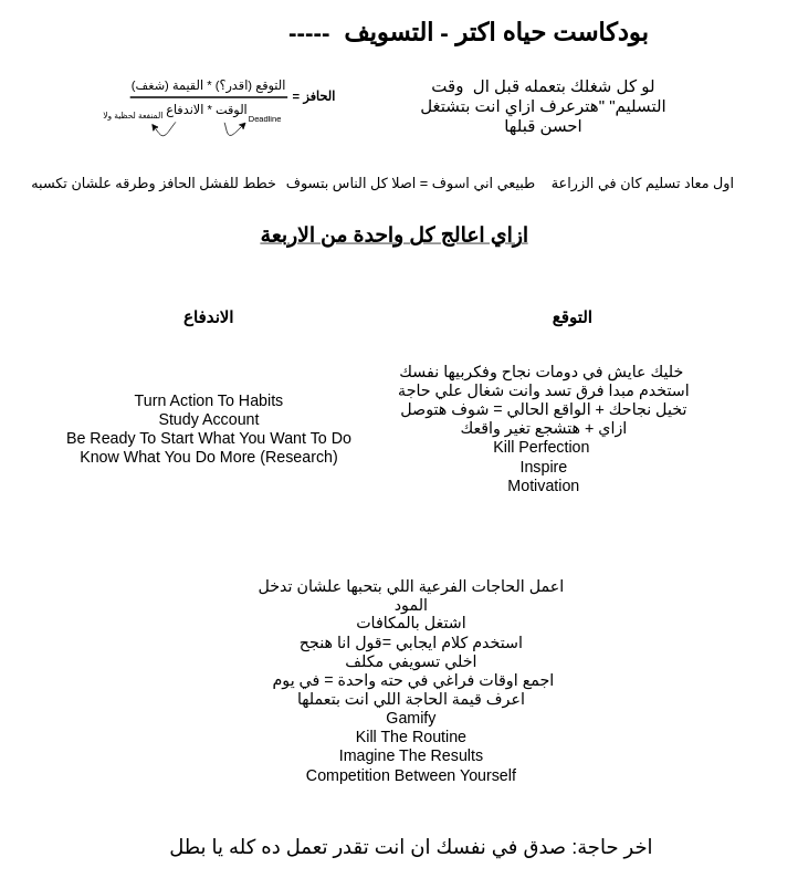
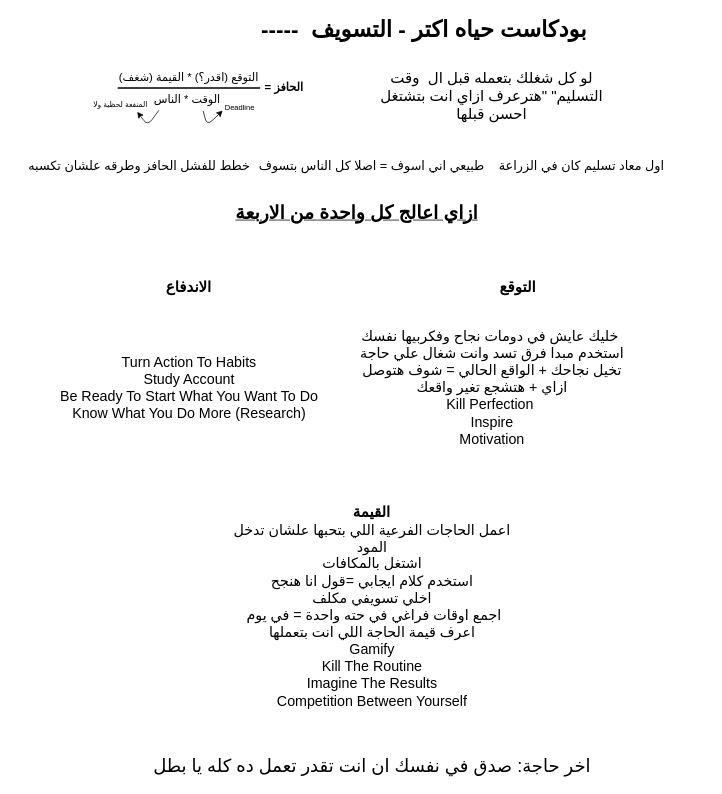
  <mxCell id="0" />
  <mxCell id="1" parent="0" />
  <mxCell id="2" value="&lt;font style=&quot;font-size: 20px&quot;&gt;الاندفاع&lt;/font&gt;" style="text;html=1;strokeColor=none;fillColor=none;align=center;verticalAlign=middle;whiteSpace=wrap;rounded=0;fontSize=20;fontStyle=1" parent="1" vertex="1"><mxGeometry x="221.25" y="367" width="60" height="30" as="geometry" /></mxCell>
  <mxCell id="3" value="&lt;span style=&quot;font-size: 19px&quot;&gt;Turn Action To Habits&lt;/span&gt;&lt;br&gt;&lt;span style=&quot;font-size: 19px&quot;&gt;Study Account&lt;/span&gt;&lt;br&gt;&lt;span style=&quot;font-size: 19px&quot;&gt;Be Ready To Start What You Want To Do&lt;/span&gt;&lt;br&gt;&lt;span style=&quot;font-size: 19px&quot;&gt;Know What You Do More (Research)&lt;/span&gt;" style="text;html=1;strokeColor=none;fillColor=none;align=center;verticalAlign=middle;whiteSpace=wrap;rounded=0;fontSize=9;" parent="1" vertex="1"><mxGeometry x="60" y="437" width="382.5" height="160" as="geometry" /></mxCell>
  <mxCell id="4" value="&lt;span style=&quot;font-size: 20px;&quot;&gt;لو كل شغلك بتعمله قبل ال&amp;nbsp; وقت التسليم&quot; &quot;هترعرف ازاي انت بتشتغل احسن قبلها&lt;/span&gt;" style="text;html=1;strokeColor=none;fillColor=none;align=center;verticalAlign=middle;whiteSpace=wrap;rounded=0;fontSize=20;" parent="1" vertex="1"><mxGeometry x="490" y="112" width="330" height="30" as="geometry" /></mxCell>
  <mxCell id="5" value="" style="group" parent="1" vertex="1" connectable="0"><mxGeometry x="110" y="87" width="296" height="80" as="geometry" /></mxCell>
  <mxCell id="6" value="" style="endArrow=none;html=1;strokeWidth=2;rounded=1;strokeColor=default;entryX=0;entryY=0.567;entryDx=0;entryDy=0;entryPerimeter=0;" parent="5" target="7" edge="1"><mxGeometry width="50" height="50" relative="1" as="geometry"><mxPoint x="46" y="30" as="sourcePoint" /><mxPoint x="226" y="30" as="targetPoint" /></mxGeometry></mxCell>
  <mxCell id="7" value="&lt;font style=&quot;font-size: 15px&quot;&gt;&lt;b&gt;&amp;nbsp;= الحافز&lt;/b&gt;&lt;/font&gt;" style="text;html=1;strokeColor=none;fillColor=none;align=center;verticalAlign=middle;whiteSpace=wrap;rounded=0;strokeWidth=1;" parent="5" vertex="1"><mxGeometry x="236" y="13" width="60" height="30" as="geometry" /></mxCell>
  <mxCell id="8" value="(التوقع (اقدر؟) * القيمة (شغف" style="text;html=1;strokeColor=none;fillColor=none;align=center;verticalAlign=middle;whiteSpace=wrap;rounded=0;fontSize=15;" parent="5" vertex="1"><mxGeometry x="46" width="190" height="30" as="geometry" /></mxCell>
  <mxCell id="9" style="edgeStyle=none;rounded=1;orthogonalLoop=1;jettySize=auto;html=1;fontSize=19;strokeColor=default;strokeWidth=1;exitX=0.289;exitY=0.989;exitDx=0;exitDy=0;exitPerimeter=0;entryX=0.137;entryY=1.056;entryDx=0;entryDy=0;entryPerimeter=0;" parent="5" source="10" target="10" edge="1"><mxGeometry relative="1" as="geometry"><mxPoint x="66" y="70" as="targetPoint" /><Array as="points"><mxPoint x="86" y="80" /></Array></mxGeometry></mxCell>
- <mxCell id="10" value="الوقت * الاندفاع&amp;nbsp;" style="text;html=1;strokeColor=none;fillColor=none;align=center;verticalAlign=middle;whiteSpace=wrap;rounded=0;fontSize=15;" parent="5" vertex="1"><mxGeometry x="46" y="30" width="190" height="30" as="geometry" /></mxCell>
+ <mxCell id="10" value="الوقت * الناس&amp;nbsp;" style="text;html=1;strokeColor=none;fillColor=none;align=center;verticalAlign=middle;whiteSpace=wrap;rounded=0;fontSize=15;" parent="5" vertex="1"><mxGeometry x="46" y="30" width="190" height="30" as="geometry" /></mxCell>
  <mxCell id="11" style="edgeStyle=none;rounded=1;orthogonalLoop=1;jettySize=auto;html=1;fontSize=19;strokeColor=default;strokeWidth=1;exitX=0.6;exitY=1.011;exitDx=0;exitDy=0;exitPerimeter=0;" parent="5" source="10" edge="1"><mxGeometry relative="1" as="geometry"><mxPoint x="186" y="60" as="targetPoint" /><mxPoint x="164.88" y="60" as="sourcePoint" /><Array as="points"><mxPoint x="165" y="80" /></Array></mxGeometry></mxCell>
  <mxCell id="12" value="&lt;font style=&quot;font-size: 10px;&quot;&gt;Deadline&lt;/font&gt;" style="text;html=1;strokeColor=none;fillColor=none;align=center;verticalAlign=middle;whiteSpace=wrap;rounded=0;fontSize=10;" parent="5" vertex="1"><mxGeometry x="179" y="41" width="60" height="30" as="geometry" /></mxCell>
  <mxCell id="13" value="&lt;font size=&quot;1&quot;&gt;المنفعة لحظية ولا&lt;/font&gt;" style="text;html=1;strokeColor=none;fillColor=none;align=center;verticalAlign=middle;whiteSpace=wrap;rounded=0;fontSize=19;" parent="5" vertex="1"><mxGeometry y="35" width="100" height="30" as="geometry" /></mxCell>
  <mxCell id="14" value="&lt;span style=&quot;font-size: 17px;&quot;&gt;اول معاد تسليم كان في الزراعة&lt;/span&gt;" style="text;html=1;strokeColor=none;fillColor=none;align=center;verticalAlign=middle;whiteSpace=wrap;rounded=0;fontSize=17;" parent="1" vertex="1"><mxGeometry x="610" y="207" width="330" height="30" as="geometry" /></mxCell>
  <mxCell id="15" value="&lt;span style=&quot;font-size: 17px&quot;&gt;طبيعي اني اسوف = اصلا كل الناس بتسوف&lt;/span&gt;" style="text;html=1;strokeColor=none;fillColor=none;align=center;verticalAlign=middle;whiteSpace=wrap;rounded=0;fontSize=17;" parent="1" vertex="1"><mxGeometry x="330" y="207" width="330" height="30" as="geometry" /></mxCell>
  <mxCell id="16" value="&lt;span style=&quot;font-size: 17px&quot;&gt;خطط للفشل الحافز وطرقه علشان تكسبه&lt;/span&gt;" style="text;html=1;strokeColor=none;fillColor=none;align=center;verticalAlign=middle;whiteSpace=wrap;rounded=0;fontSize=17;" parent="1" vertex="1"><mxGeometry x="20" y="207" width="330" height="30" as="geometry" /></mxCell>
  <mxCell id="17" value="&lt;font style=&quot;font-size: 25px&quot;&gt;ازاي اعالج كل واحدة من الاربعة&lt;/font&gt;" style="text;html=1;strokeColor=none;fillColor=none;align=center;verticalAlign=middle;whiteSpace=wrap;rounded=0;fontSize=17;fontStyle=5" parent="1" vertex="1"><mxGeometry x="310" y="267" width="330" height="30" as="geometry" /></mxCell>
  <mxCell id="18" value="&lt;span style=&quot;font-size: 30px ; font-weight: 700 ; text-align: left&quot;&gt;&amp;nbsp;-----&amp;nbsp; بودكاست حياه اكتر - التسويف&lt;/span&gt;" style="text;html=1;align=center;verticalAlign=middle;resizable=0;points=[];autosize=1;strokeColor=none;fillColor=none;fontSize=25;" parent="1" vertex="1"><mxGeometry x="370" y="20" width="380" height="35" as="geometry" /></mxCell>
  <mxCell id="19" value="&lt;span style=&quot;font-size: 19px&quot;&gt;خليك عايش في دومات نجاح وفكربيها نفسك&amp;nbsp;&lt;br&gt;استخدم مبدا فرق تسد وانت شغال علي حاجة&lt;br&gt;تخيل نجاحك + الواقع الحالي = شوف هتوصل ازاي + هتشجع تغير واقعك&lt;br&gt;Kill Perfection&amp;nbsp;&lt;br&gt;Inspire&lt;br&gt;Motivation&lt;br&gt;&lt;/span&gt;" style="text;html=1;strokeColor=none;fillColor=none;align=center;verticalAlign=middle;whiteSpace=wrap;rounded=0;fontSize=9;" parent="1" vertex="1"><mxGeometry x="463.75" y="422" width="382.5" height="190" as="geometry" /></mxCell>
  <mxCell id="20" value="التوقع" style="text;html=1;strokeColor=none;fillColor=none;align=center;verticalAlign=middle;whiteSpace=wrap;rounded=0;fontSize=20;fontStyle=1" parent="1" vertex="1"><mxGeometry x="660" y="367" width="60" height="30" as="geometry" /></mxCell>
+ <mxCell id="21" value="&lt;font style=&quot;font-size: 20px;&quot;&gt;القيمة&lt;/font&gt;" style="text;html=1;strokeColor=none;fillColor=none;align=center;verticalAlign=middle;whiteSpace=wrap;rounded=0;fontSize=20;fontStyle=1" parent="1" vertex="1"><mxGeometry x="465" y="667" width="60" height="30" as="geometry" /></mxCell>
  <mxCell id="22" value="&lt;span style=&quot;font-size: 19px&quot;&gt;اعمل الحاجات الفرعية اللي بتحبها علشان تدخل المود&lt;/span&gt;&lt;br&gt;&lt;span style=&quot;font-size: 19px&quot;&gt;اشتغل بالمكافات&lt;/span&gt;&lt;br&gt;&lt;span style=&quot;font-size: 19px&quot;&gt;استخدم كلام ايجابي =قول انا هنجح&lt;/span&gt;&lt;br&gt;&lt;span style=&quot;font-size: 19px&quot;&gt;اخلي تسويفي مكلف&lt;/span&gt;&lt;br&gt;&lt;span style=&quot;font-size: 19px&quot;&gt;&amp;nbsp;اجمع اوقات فراغي في حته واحدة = في يوم&lt;br&gt;&lt;/span&gt;&lt;span style=&quot;font-size: 19px&quot;&gt;اعرف قيمة الحاجة اللي انت بتعملها&lt;br&gt;Gamify&lt;br&gt;Kill The Routine&lt;/span&gt;&lt;br&gt;&lt;span style=&quot;font-size: 19px&quot;&gt;Imagine The Results&lt;br&gt;Competition Between Yourself&lt;/span&gt;&lt;br&gt;&lt;span style=&quot;font-size: 19px&quot;&gt;&amp;nbsp;&lt;/span&gt;" style="text;html=1;strokeColor=none;fillColor=none;align=center;verticalAlign=middle;whiteSpace=wrap;rounded=0;fontSize=9;" parent="1" vertex="1"><mxGeometry x="303.75" y="737" width="382.5" height="190" as="geometry" /></mxCell>
  <mxCell id="23" value="&lt;font style=&quot;font-size: 24px&quot;&gt;اخر حاجة: صدق في نفسك ان انت تقدر تعمل ده كله يا بطل&lt;/font&gt;" style="text;html=1;align=center;verticalAlign=middle;resizable=0;points=[];autosize=1;strokeColor=none;fillColor=none;fontSize=24;" parent="1" vertex="1"><mxGeometry x="260" y="1007" width="470" height="30" as="geometry" /></mxCell>
